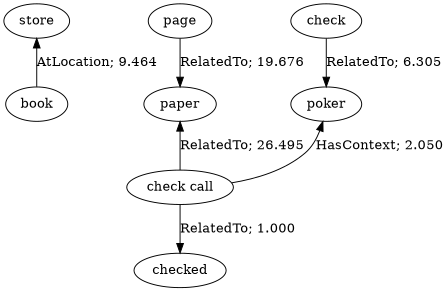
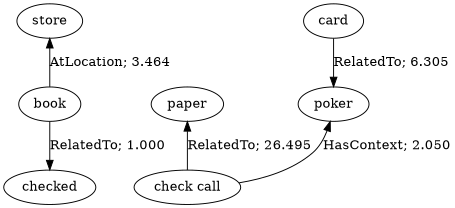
  digraph {
    edge [dir=back]
    n1 [label=store]
    n2 [label=book]
-   n3 [label=page]
    n4 [label=paper]
    n5 [label="check call"]
-   n6 [label=check]
+   n6 [label=card]
    n7 [label=poker]
    n8 [label=checked]
-   n1 -> n2 [label="AtLocation; 9.464" weight=3.464]
-   n3 -> n4 [dir=forward label="RelatedTo; 19.676" weight=19.676]
+   n1 -> n2 [label="AtLocation; 3.464" weight=3.464]
    n4 -> n5 [label="RelatedTo; 26.495" weight=26.495]
-   n5 -> n8 [dir=forward label="RelatedTo; 1.000" weight=1.000]
+   n2 -> n8 [dir=forward label="RelatedTo; 1.000" weight=1.000]
    n6 -> n7 [dir=forward label="RelatedTo; 6.305" weight=6.305]
    n7 -> n5 [label="HasContext; 2.050" weight=2.000]
  }
